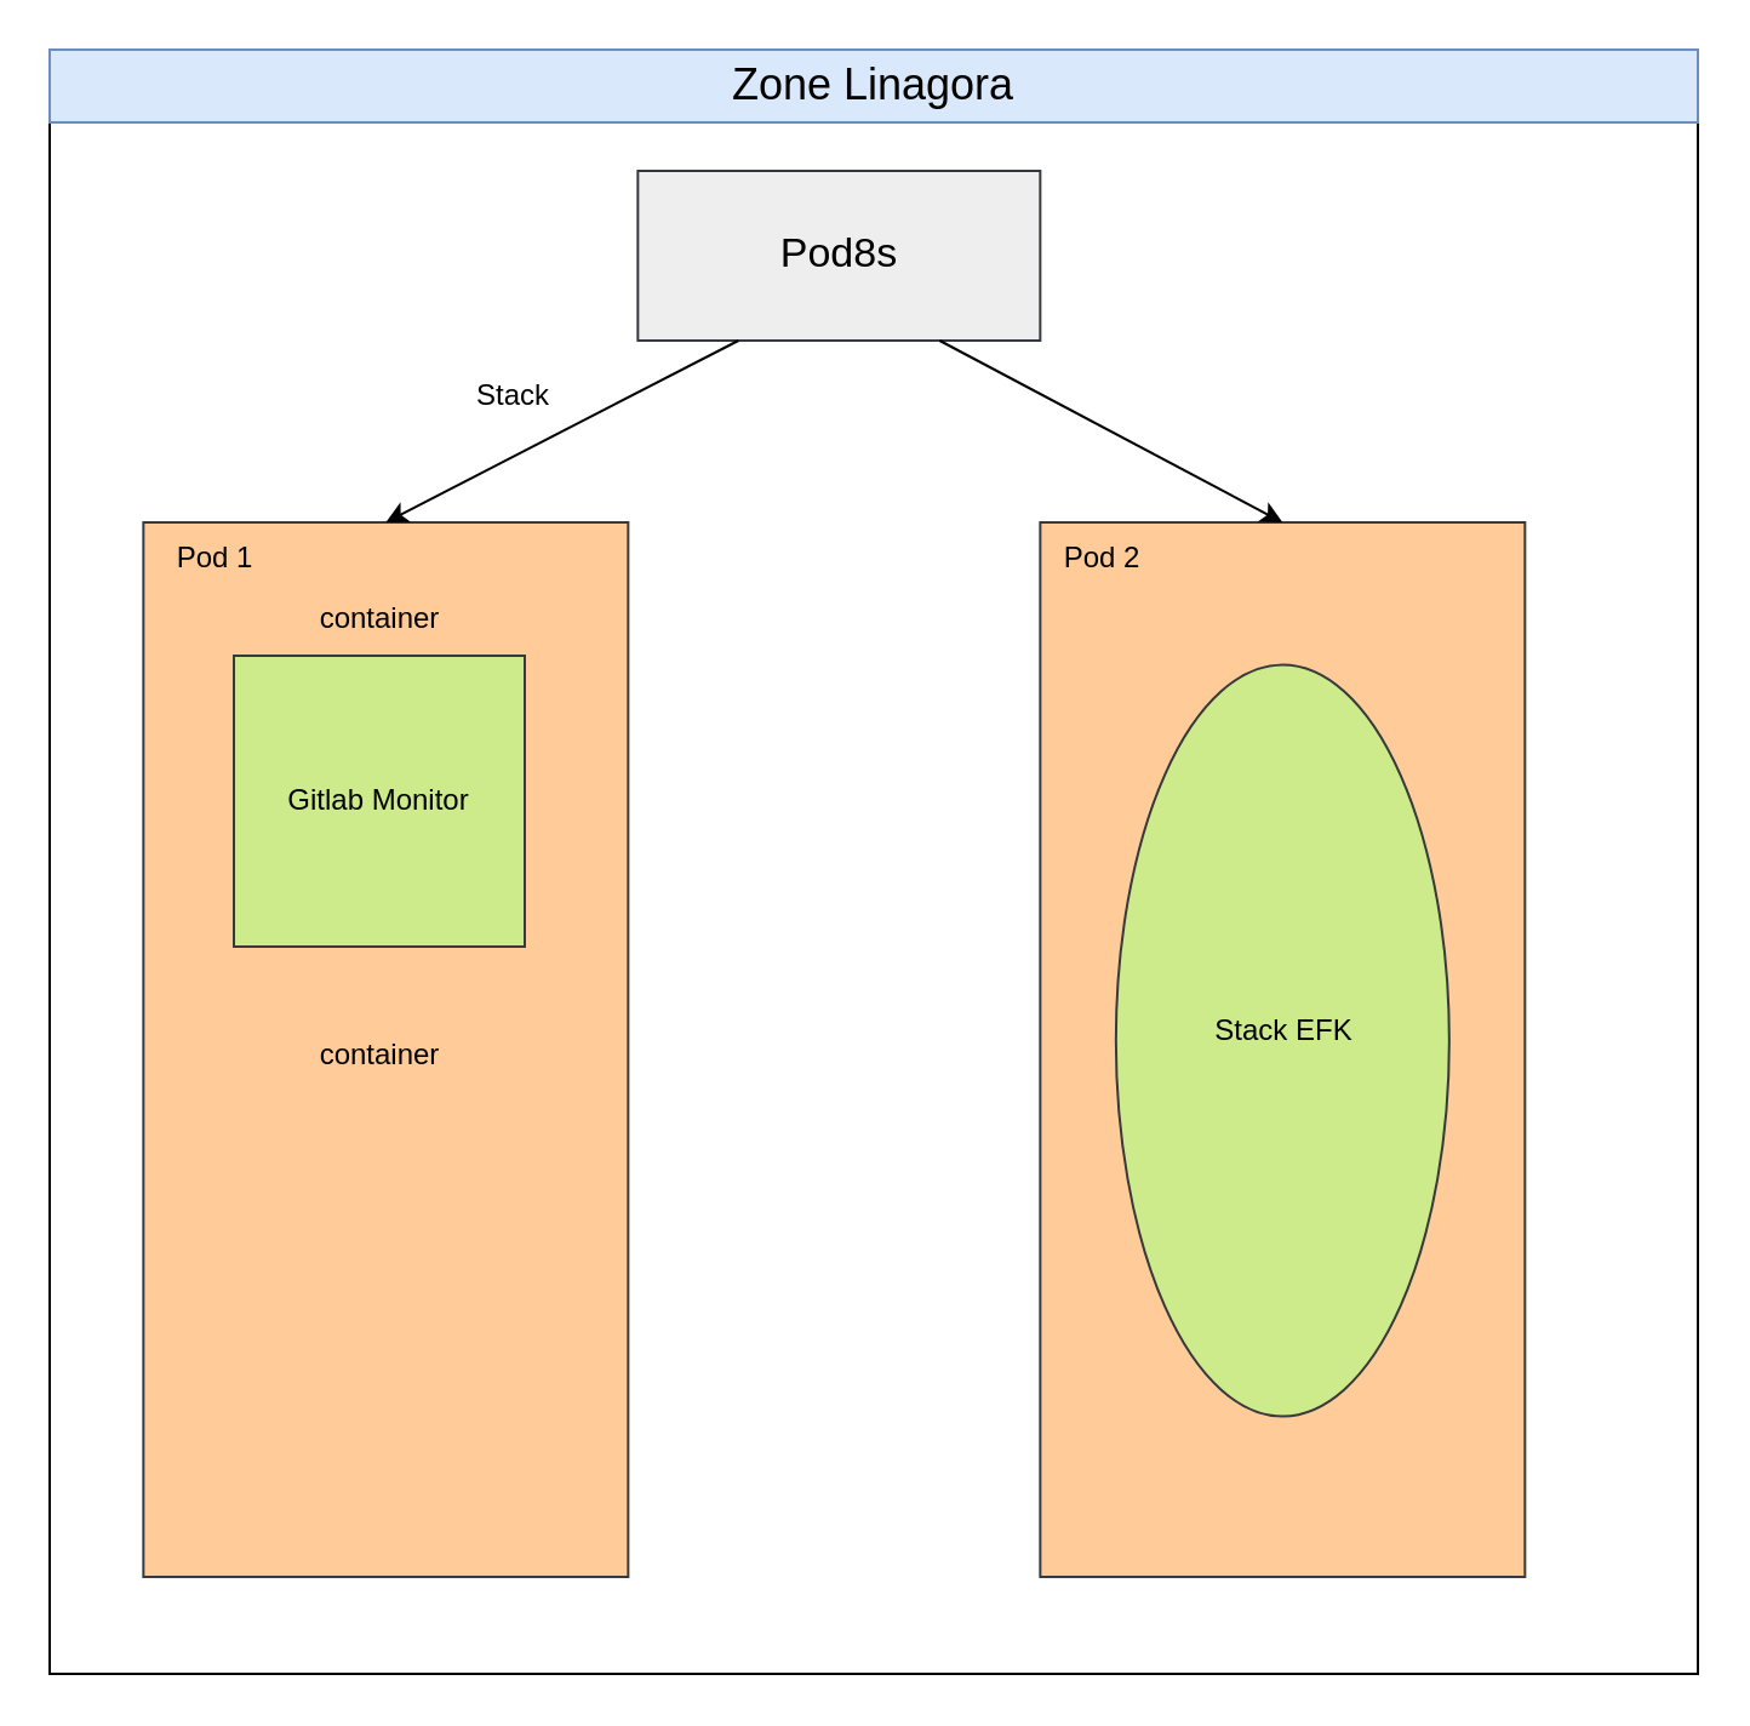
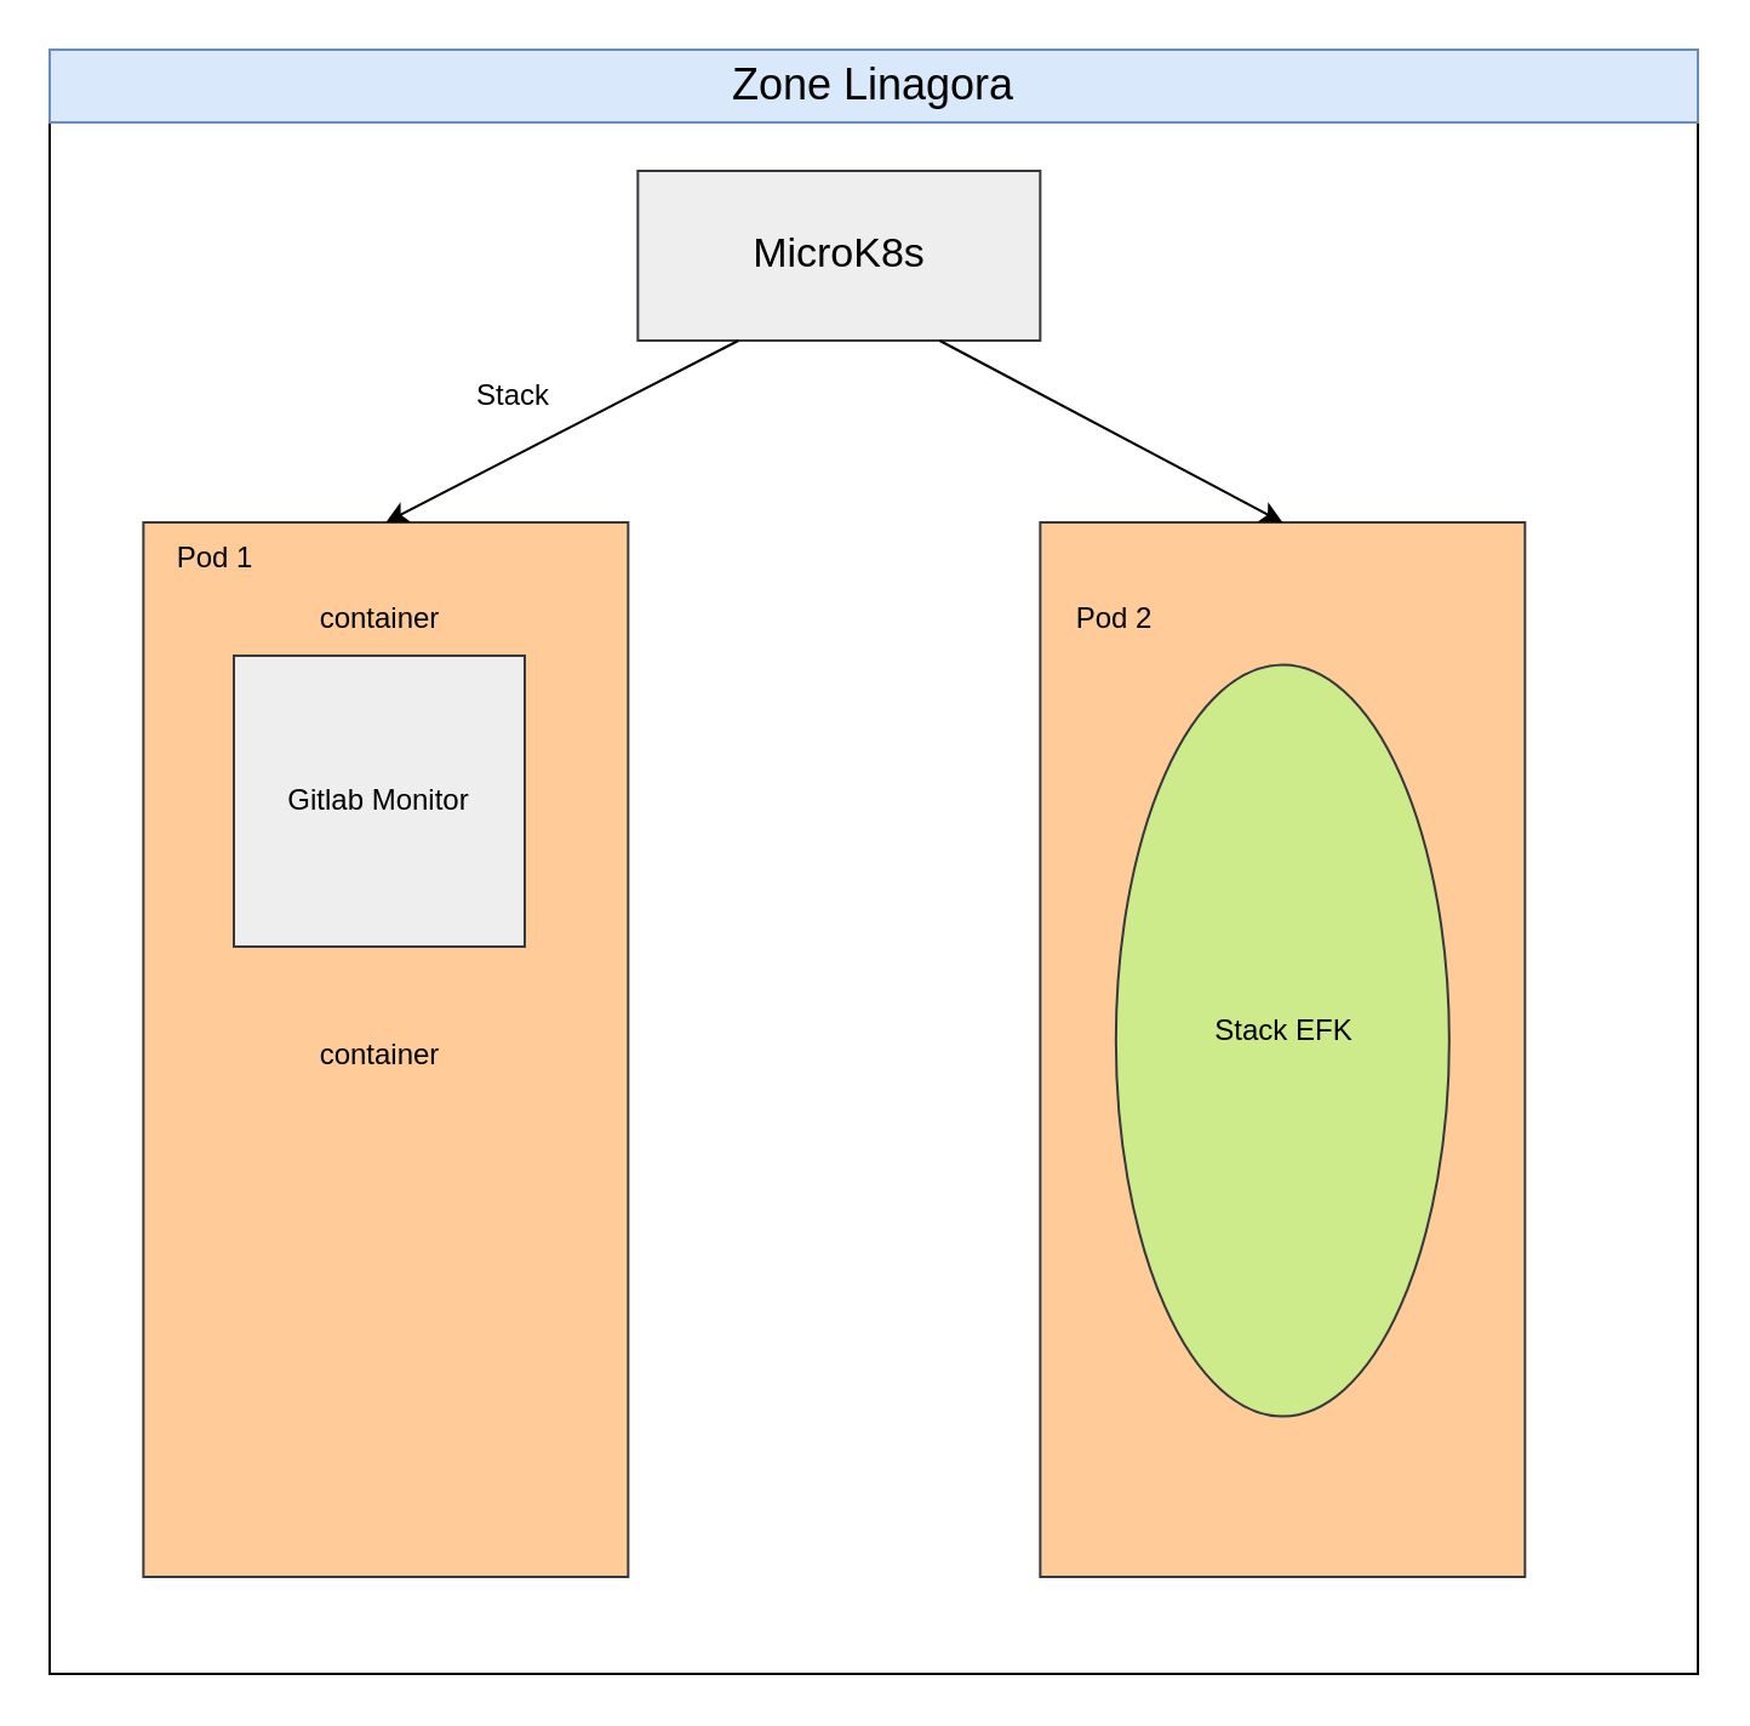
  <mxCell id="0" />
  <mxCell id="1" parent="0" />
  <mxCell id="2" value="" style="rounded=0;whiteSpace=wrap;html=1;" vertex="1" parent="1"><mxGeometry x="20" y="50" width="680" height="640" as="geometry" /></mxCell>
  <mxCell id="3" value="&lt;font style=&quot;font-size: 18px;&quot;&gt;Zone Linagora&lt;/font&gt;" style="rounded=0;whiteSpace=wrap;html=1;fillColor=#dae8fc;strokeColor=#6c8ebf;" vertex="1" parent="1"><mxGeometry x="20" y="20" width="680" height="30" as="geometry" /></mxCell>
- <mxCell id="4" value="&lt;font style=&quot;font-size: 17px;&quot;&gt;Pod8s&lt;/font&gt;" style="rounded=0;whiteSpace=wrap;html=1;fillColor=#eeeeee;strokeColor=#36393d;" vertex="1" parent="1"><mxGeometry x="262.67" y="70" width="166" height="70" as="geometry" /></mxCell>
+ <mxCell id="4" value="&lt;font style=&quot;font-size: 17px;&quot;&gt;MicroK8s&lt;/font&gt;" style="rounded=0;whiteSpace=wrap;html=1;fillColor=#eeeeee;strokeColor=#36393d;" vertex="1" parent="1"><mxGeometry x="262.67" y="70" width="166" height="70" as="geometry" /></mxCell>
  <mxCell id="5" value="" style="rounded=0;whiteSpace=wrap;html=1;fillColor=#ffcc99;strokeColor=#36393d;" vertex="1" parent="1"><mxGeometry x="58.67" y="215" width="200" height="435" as="geometry" /></mxCell>
- <mxCell id="6" value="Gitlab Monitor" style="whiteSpace=wrap;html=1;aspect=fixed;fillColor=#cdeb8b;strokeColor=#36393d;" vertex="1" parent="1"><mxGeometry x="96" y="270" width="120" height="120" as="geometry" /></mxCell>
+ <mxCell id="6" value="Gitlab Monitor" style="whiteSpace=wrap;html=1;aspect=fixed;fillColor=#eeeeee;strokeColor=#36393d;" vertex="1" parent="1"><mxGeometry x="96" y="270" width="120" height="120" as="geometry" /></mxCell>
  <mxCell id="7" value="container" style="text;html=1;align=center;verticalAlign=middle;resizable=0;points=[];autosize=1;strokeColor=none;fillColor=none;" vertex="1" parent="1"><mxGeometry x="121" y="240" width="70" height="30" as="geometry" /></mxCell>
  <mxCell id="8" value="container" style="text;html=1;align=center;verticalAlign=middle;resizable=0;points=[];autosize=1;strokeColor=none;fillColor=none;" vertex="1" parent="1"><mxGeometry x="121" y="420" width="70" height="30" as="geometry" /></mxCell>
  <mxCell id="9" value="" style="endArrow=classic;html=1;rounded=0;exitX=0.25;exitY=1;exitDx=0;exitDy=0;entryX=0.5;entryY=0;entryDx=0;entryDy=0;" edge="1" parent="1" source="4" target="5"><mxGeometry width="50" height="50" relative="1" as="geometry"><mxPoint x="326" y="350" as="sourcePoint" /><mxPoint x="376" y="300" as="targetPoint" /></mxGeometry></mxCell>
  <mxCell id="10" value="Stack" style="text;html=1;align=center;verticalAlign=middle;resizable=0;points=[];autosize=1;strokeColor=none;fillColor=none;" vertex="1" parent="1"><mxGeometry x="186" y="148" width="50" height="30" as="geometry" /></mxCell>
  <mxCell id="11" value="Pod 1" style="text;html=1;align=center;verticalAlign=middle;resizable=0;points=[];autosize=1;strokeColor=none;fillColor=none;" vertex="1" parent="1"><mxGeometry x="62.67" y="215" width="50" height="30" as="geometry" /></mxCell>
  <mxCell id="12" value="" style="rounded=0;whiteSpace=wrap;html=1;fillColor=#ffcc99;strokeColor=#36393d;" vertex="1" parent="1"><mxGeometry x="428.67" y="215" width="200" height="435" as="geometry" /></mxCell>
- <mxCell id="13" value="Pod 2" style="text;html=1;align=center;verticalAlign=middle;resizable=0;points=[];autosize=1;strokeColor=none;fillColor=none;" vertex="1" parent="1"><mxGeometry x="428.67" y="215" width="50" height="30" as="geometry" /></mxCell>
+ <mxCell id="13" value="Pod 2" style="text;html=1;align=center;verticalAlign=middle;resizable=0;points=[];autosize=1;strokeColor=none;fillColor=none;" vertex="1" parent="1"><mxGeometry x="433.67" y="240" width="50" height="30" as="geometry" /></mxCell>
  <mxCell id="14" value="" style="ellipse;whiteSpace=wrap;html=1;rotation=-90;fillColor=#cdeb8b;strokeColor=#36393d;" vertex="1" parent="1"><mxGeometry x="373.67" y="360" width="310" height="137.5" as="geometry" /></mxCell>
  <mxCell id="15" value="Stack EFK" style="text;html=1;align=center;verticalAlign=middle;resizable=0;points=[];autosize=1;strokeColor=none;fillColor=none;" vertex="1" parent="1"><mxGeometry x="488.67" y="410" width="80" height="30" as="geometry" /></mxCell>
  <mxCell id="16" value="" style="endArrow=classic;html=1;rounded=0;exitX=0.75;exitY=1;exitDx=0;exitDy=0;entryX=0.5;entryY=0;entryDx=0;entryDy=0;" edge="1" parent="1" source="4" target="12"><mxGeometry width="50" height="50" relative="1" as="geometry"><mxPoint x="326" y="230" as="sourcePoint" /><mxPoint x="376" y="180" as="targetPoint" /></mxGeometry></mxCell>
